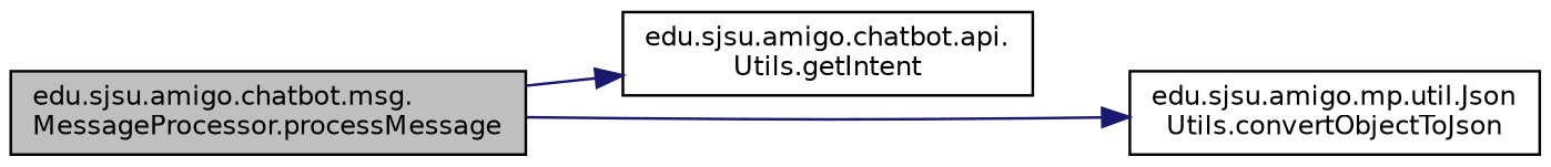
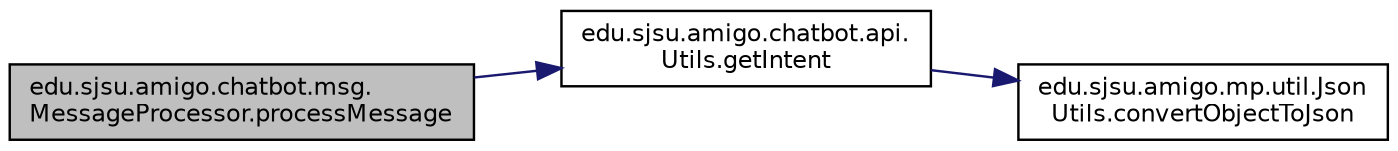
  digraph {
    rankdir=LR
    node [color=black fillcolor=white fontname=Helvetica fontsize=10 shape=record style=filled]
    edge [color=midnightblue fontname=Helvetica fontsize=10 labelfontname=Helvetica labelfontsize=10 style=solid]
    n1 [fillcolor=grey75 fontcolor=black height=0.2 label="edu.sjsu.amigo.chatbot.msg.\lMessageProcessor.processMessage" width=0.4]
    n2 [height=0.2 label="edu.sjsu.amigo.chatbot.api.\lUtils.getIntent" width=0.4]
    n3 [height=0.2 label="edu.sjsu.amigo.mp.util.Json\lUtils.convertObjectToJson" width=0.4]
    n1 -> n2
-   n1 -> n3
+   n2 -> n3
  }
